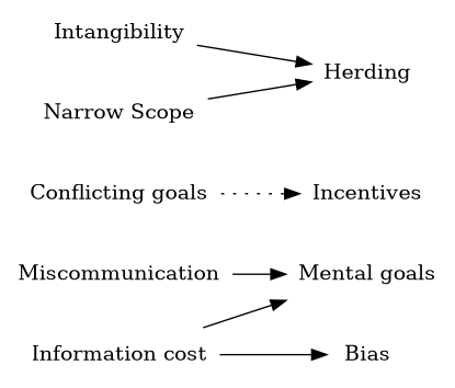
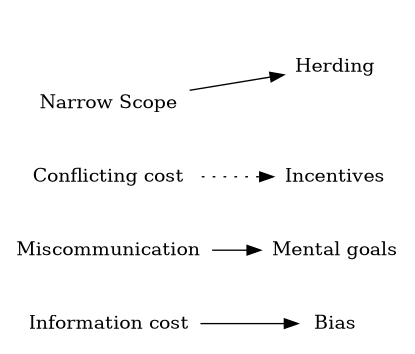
  digraph {
    rankdir=LR
    node [shape=plaintext]
    n1 [label=Miscommunication]
    n2 [label="Information cost"]
-   n3 [label="Conflicting goals"]
-   n4 [label=Intangibility]
+   n3 [label="Conflicting cost"]
    n5 [label="Narrow Scope"]
    n6 [label="Mental goals"]
    n7 [label=Bias]
    n8 [label=Herding]
    n9 [label=Incentives]
    subgraph sub_1 {
      rank=same
      n1
      n2
      n3
-     n4
      n5
    }
    subgraph sub_2 {
      rank=same
      n6
      n7
      n8
      n9
    }
    n1 -> n6
-   n2 -> n6
    n2 -> n7
    n3 -> n9 [style=dotted]
-   n4 -> n8
    n5 -> n8
  }
